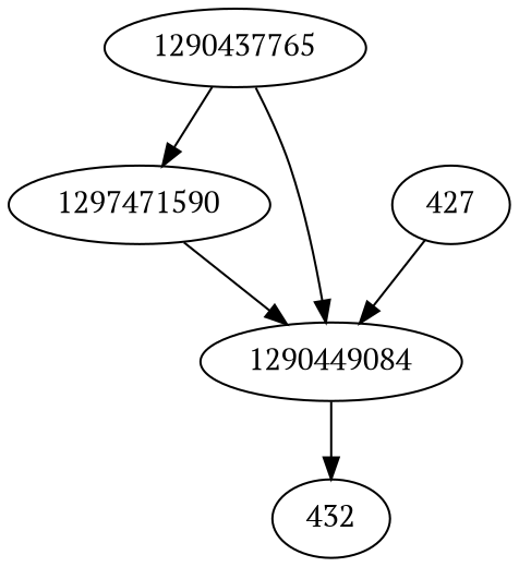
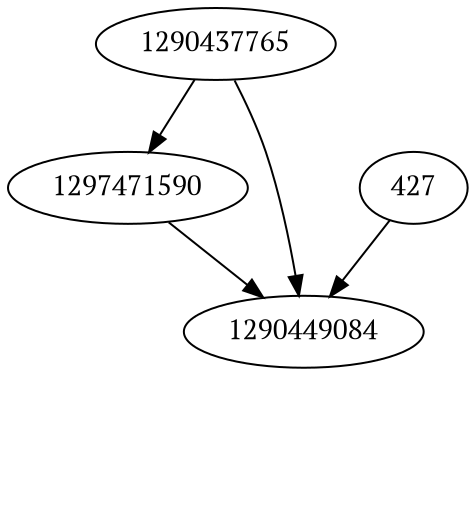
  strict digraph {
    fontname="PT Serif"
    node [fontname="PT Serif"]
    edge [fontname="PT Serif"]
    n1 [label=1297471590]
    1290437765
    1290449084
-   432
    427
    n1 -> 1290449084
    1290437765 -> n1
    1290437765 -> 1290449084
-   1290449084 -> 432
    427 -> 1290449084
  }
